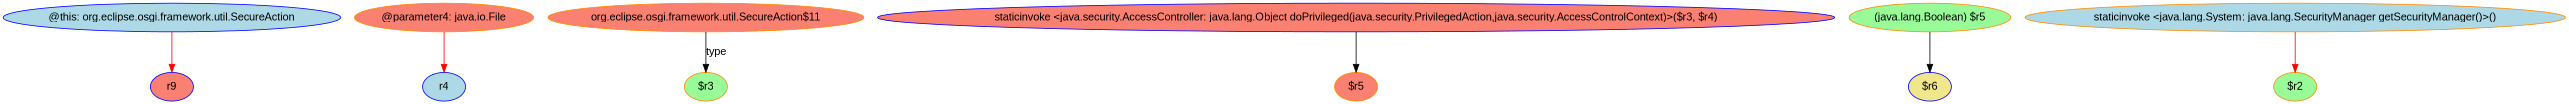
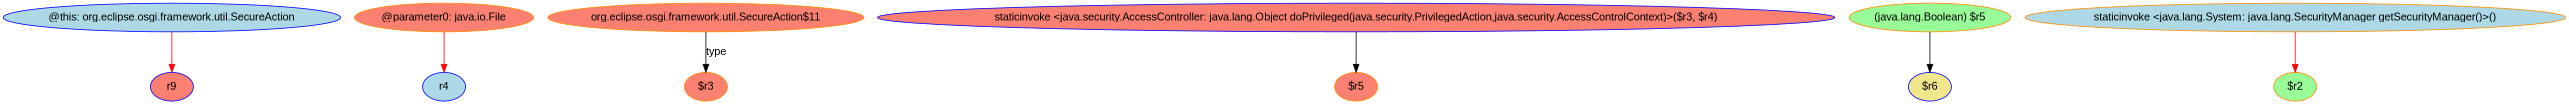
  digraph {
    fontname="Liberation Sans"
    node [color=darkorange fillcolor=salmon fontname="Liberation Sans" style=filled]
    edge [color=red fontname="Liberation Sans"]
    n1 [color=blue fillcolor=lightblue label="@this: org.eclipse.osgi.framework.util.SecureAction"]
    n2 [color=blue label=r9]
-   n3 [label="@parameter4: java.io.File"]
+   n3 [label="@parameter0: java.io.File"]
    n4 [color=blue fillcolor=lightblue label=r4]
    n5 [label="org.eclipse.osgi.framework.util.SecureAction$11"]
-   n6 [fillcolor=palegreen label="$r3"]
+   n6 [label="$r3"]
    n7 [color=blue label="staticinvoke <java.security.AccessController: java.lang.Object doPrivileged(java.security.PrivilegedAction,java.security.AccessControlContext)>($r3, $r4)"]
    n8 [label="$r5"]
    n9 [fillcolor=palegreen label="(java.lang.Boolean) $r5"]
    n10 [color=blue fillcolor=khaki label="$r6"]
    n11 [fillcolor=lightblue label="staticinvoke <java.lang.System: java.lang.SecurityManager getSecurityManager()>()"]
    n12 [fillcolor=palegreen label="$r2"]
    n1 -> n2
    n3 -> n4
    n5 -> n6 [color=black label=type]
    n7 -> n8 [color=black]
    n9 -> n10 [color=black]
    n11 -> n12
  }
